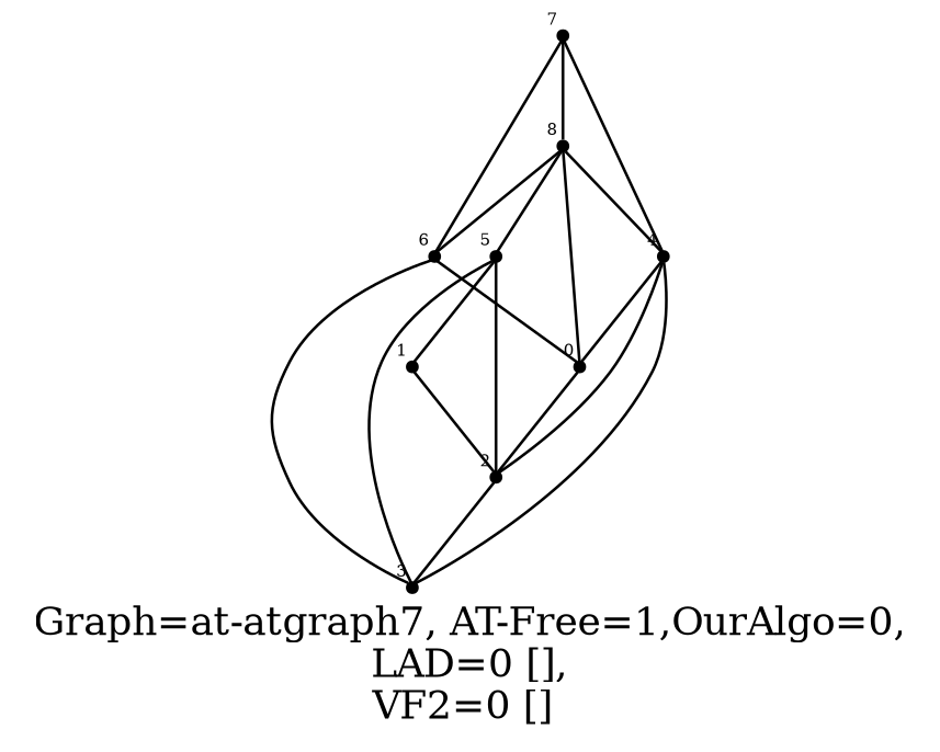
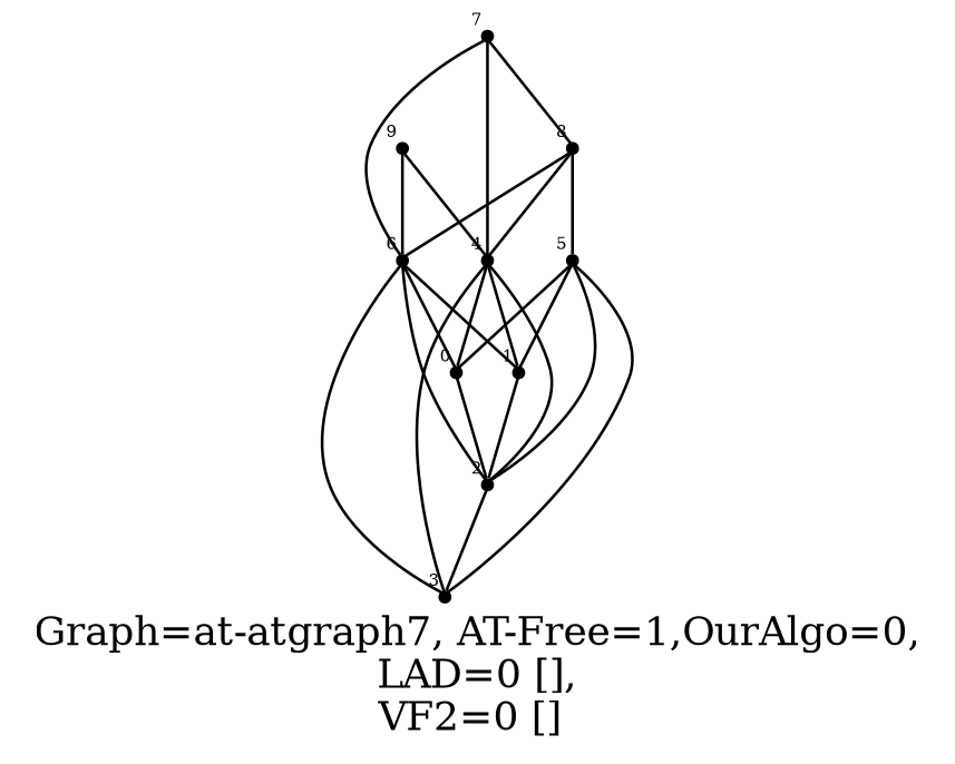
  graph {
    label="Graph=at-atgraph7, AT-Free=1,OurAlgo=0,\nLAD=0 [],\nVF2=0 [] "
    labelloc=bottom
    node [fontsize=6 shape=point]
    0 [xlabel=3]
    1 [xlabel=2]
    2 [xlabel=1]
    3 [xlabel=0]
    4 [xlabel=6]
    5 [xlabel=5]
    6 [xlabel=4]
+   8 [xlabel=9]
    9 [xlabel=8]
    10 [xlabel=7]
    1 -- 0
    2 -- 1
    3 -- 1
    4 -- 0
+   4 -- 1
+   4 -- 2
    4 -- 3
    5 -- 0
    5 -- 1
    5 -- 2
-   9 -- 3
+   5 -- 3
    6 -- 0
    6 -- 1
+   6 -- 2
    6 -- 3
+   8 -- 4
+   8 -- 6
    9 -- 4
    9 -- 5
    9 -- 6
    10 -- 4
    10 -- 6
    10 -- 9
  }
